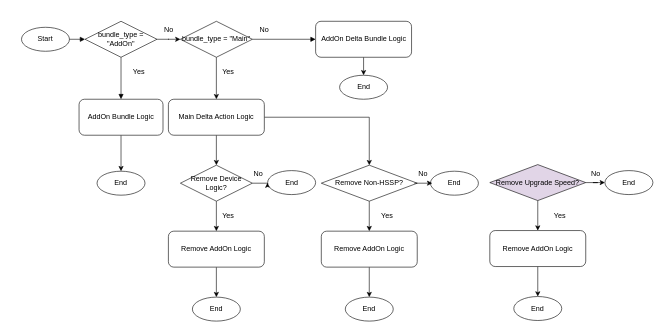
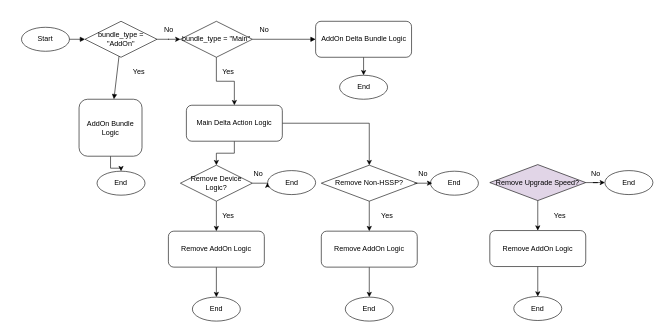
  <mxCell id="0" />
  <mxCell id="1" parent="0" />
  <mxCell id="2" value="Start" style="ellipse;whiteSpace=wrap;html=1;" vertex="1" parent="1"><mxGeometry x="20" y="30" width="80" height="40" as="geometry" /></mxCell>
  <mxCell id="3" value="" style="edgeStyle=orthogonalEdgeStyle;rounded=0;orthogonalLoop=1;jettySize=auto;html=1;" edge="1" parent="1" source="4" target="9"><mxGeometry relative="1" as="geometry" /></mxCell>
  <mxCell id="4" value="bundle_type = &quot;AddOn&quot;" style="rhombus;whiteSpace=wrap;html=1;" vertex="1" parent="1"><mxGeometry x="126" y="20" width="120" height="60" as="geometry" /></mxCell>
  <mxCell id="5" value="" style="edgeStyle=orthogonalEdgeStyle;rounded=0;orthogonalLoop=1;jettySize=auto;html=1;" edge="1" parent="1" source="6" target="7"><mxGeometry relative="1" as="geometry" /></mxCell>
- <mxCell id="6" value="AddOn Bundle Logic" style="rounded=1;whiteSpace=wrap;html=1;" vertex="1" parent="1"><mxGeometry x="116" y="150" width="140" height="60" as="geometry" /></mxCell>
+ <mxCell id="6" value="AddOn Bundle Logic" style="rounded=1;whiteSpace=wrap;html=1;" vertex="1" parent="1"><mxGeometry x="116" y="150" width="105" height="95" as="geometry" /></mxCell>
  <mxCell id="7" value="End" style="ellipse;whiteSpace=wrap;html=1;" vertex="1" parent="1"><mxGeometry x="146" y="270" width="80" height="40" as="geometry" /></mxCell>
  <mxCell id="8" value="" style="edgeStyle=orthogonalEdgeStyle;rounded=0;orthogonalLoop=1;jettySize=auto;html=1;" edge="1" parent="1" source="9" target="15"><mxGeometry relative="1" as="geometry" /></mxCell>
  <mxCell id="9" value="bundle_type = &quot;Main&quot;" style="rhombus;whiteSpace=wrap;html=1;" vertex="1" parent="1"><mxGeometry x="285" y="20" width="120" height="60" as="geometry" /></mxCell>
  <mxCell id="10" style="edgeStyle=orthogonalEdgeStyle;rounded=0;orthogonalLoop=1;jettySize=auto;html=1;exitX=0.5;exitY=1;exitDx=0;exitDy=0;entryX=0.5;entryY=0;entryDx=0;entryDy=0;" edge="1" parent="1" source="11" target="59"><mxGeometry relative="1" as="geometry" /></mxCell>
  <mxCell id="11" value="AddOn Delta Bundle Logic" style="rounded=1;whiteSpace=wrap;html=1;" vertex="1" parent="1"><mxGeometry x="510.5" y="20" width="160" height="60" as="geometry" /></mxCell>
  <mxCell id="12" value="End" style="ellipse;whiteSpace=wrap;html=1;" vertex="1" parent="1"><mxGeometry x="560" y="480" width="80" height="40" as="geometry" /></mxCell>
  <mxCell id="13" value="" style="edgeStyle=orthogonalEdgeStyle;rounded=0;orthogonalLoop=1;jettySize=auto;html=1;" edge="1" parent="1" source="15" target="18"><mxGeometry relative="1" as="geometry" /></mxCell>
  <mxCell id="14" style="edgeStyle=orthogonalEdgeStyle;rounded=0;orthogonalLoop=1;jettySize=auto;html=1;exitX=1;exitY=0.5;exitDx=0;exitDy=0;entryX=0.5;entryY=0;entryDx=0;entryDy=0;" edge="1" parent="1" source="15" target="23"><mxGeometry relative="1" as="geometry" /></mxCell>
- <mxCell id="15" value="Main Delta Action Logic" style="rounded=1;whiteSpace=wrap;html=1;" vertex="1" parent="1"><mxGeometry x="265" y="150" width="160" height="60" as="geometry" /></mxCell>
+ <mxCell id="15" value="Main Delta Action Logic" style="rounded=1;whiteSpace=wrap;html=1;" vertex="1" parent="1"><mxGeometry x="295" y="160" width="160" height="60" as="geometry" /></mxCell>
  <mxCell id="16" value="" style="edgeStyle=orthogonalEdgeStyle;rounded=0;orthogonalLoop=1;jettySize=auto;html=1;" edge="1" parent="1" source="18" target="20"><mxGeometry relative="1" as="geometry" /></mxCell>
  <mxCell id="17" style="edgeStyle=orthogonalEdgeStyle;rounded=0;orthogonalLoop=1;jettySize=auto;html=1;exitX=1;exitY=0.5;exitDx=0;exitDy=0;entryX=0;entryY=0.5;entryDx=0;entryDy=0;" edge="1" parent="1" source="18" target="58"><mxGeometry relative="1" as="geometry" /></mxCell>
  <mxCell id="18" value="Remove Device Logic?" style="rhombus;whiteSpace=wrap;html=1;" vertex="1" parent="1"><mxGeometry x="285" y="260" width="120" height="60" as="geometry" /></mxCell>
  <mxCell id="19" value="" style="edgeStyle=orthogonalEdgeStyle;rounded=0;orthogonalLoop=1;jettySize=auto;html=1;" edge="1" parent="1" source="20" target="21"><mxGeometry relative="1" as="geometry" /></mxCell>
  <mxCell id="20" value="Remove AddOn Logic" style="rounded=1;whiteSpace=wrap;html=1;" vertex="1" parent="1"><mxGeometry x="265" y="370" width="160" height="60" as="geometry" /></mxCell>
  <mxCell id="21" value="End" style="ellipse;whiteSpace=wrap;html=1;" vertex="1" parent="1"><mxGeometry x="305" y="480" width="80" height="40" as="geometry" /></mxCell>
  <mxCell id="22" value="" style="edgeStyle=orthogonalEdgeStyle;rounded=0;orthogonalLoop=1;jettySize=auto;html=1;" edge="1" parent="1" source="23" target="25"><mxGeometry relative="1" as="geometry" /></mxCell>
  <mxCell id="23" value="Remove Non-HSSP?" style="rhombus;whiteSpace=wrap;html=1;" vertex="1" parent="1"><mxGeometry x="520" y="260" width="160" height="60" as="geometry" /></mxCell>
  <mxCell id="24" value="" style="edgeStyle=orthogonalEdgeStyle;rounded=0;orthogonalLoop=1;jettySize=auto;html=1;" edge="1" parent="1" source="25" target="12"><mxGeometry relative="1" as="geometry" /></mxCell>
  <mxCell id="25" value="Remove AddOn Logic" style="rounded=1;whiteSpace=wrap;html=1;" vertex="1" parent="1"><mxGeometry x="520" y="370" width="160" height="60" as="geometry" /></mxCell>
  <mxCell id="26" value="End" style="ellipse;whiteSpace=wrap;html=1;" vertex="1" parent="1"><mxGeometry x="993" y="269" width="80" height="40" as="geometry" /></mxCell>
  <mxCell id="27" style="endArrow=block;" edge="1" parent="1" source="2" target="4"><mxGeometry relative="1" as="geometry" /></mxCell>
  <mxCell id="28" style="endArrow=block;" edge="1" parent="1" source="4" target="6"><mxGeometry relative="1" as="geometry"><mxPoint x="120" y="120" as="offset" /></mxGeometry></mxCell>
  <mxCell id="29" style="endArrow=block;" edge="1" parent="1" source="6" target="7" />
  <mxCell id="30" style="endArrow=block;" edge="1" parent="1" source="4" target="9" />
  <mxCell id="31" style="endArrow=block;" edge="1" parent="1" source="9" target="11"><mxGeometry relative="1" as="geometry"><mxPoint x="640" y="120" as="offset" /></mxGeometry></mxCell>
  <mxCell id="32" style="endArrow=block;" edge="1" parent="1" source="11" target="12" />
  <mxCell id="33" style="endArrow=block;" edge="1" parent="1" source="9" target="15" />
  <mxCell id="34" style="endArrow=block;" edge="1" parent="1" source="15" target="18" />
  <mxCell id="35" style="endArrow=block;" edge="1" parent="1" source="18" target="20" />
  <mxCell id="36" style="endArrow=block;" edge="1" parent="1" source="20" target="21" />
  <mxCell id="37" style="endArrow=block;" edge="1" parent="1" source="15" target="23" />
  <mxCell id="38" style="endArrow=block;" edge="1" parent="1" source="23" target="25" />
  <mxCell id="39" style="endArrow=block;" edge="1" parent="1" source="25" target="26" />
  <mxCell id="40" value="End" style="ellipse;whiteSpace=wrap;html=1;" vertex="1" parent="1"><mxGeometry x="841" y="479" width="80" height="40" as="geometry" /></mxCell>
  <mxCell id="41" value="" style="edgeStyle=orthogonalEdgeStyle;rounded=0;orthogonalLoop=1;jettySize=auto;html=1;" edge="1" parent="1" source="43" target="45"><mxGeometry relative="1" as="geometry" /></mxCell>
  <mxCell id="42" value="" style="edgeStyle=orthogonalEdgeStyle;rounded=0;orthogonalLoop=1;jettySize=auto;html=1;" edge="1" parent="1" source="43" target="26"><mxGeometry relative="1" as="geometry" /></mxCell>
  <mxCell id="43" value="Remove Upgrade Speed?" style="rhombus;whiteSpace=wrap;html=1;fillColor=#e1d5e7;" vertex="1" parent="1"><mxGeometry x="801" y="259" width="160" height="60" as="geometry" /></mxCell>
  <mxCell id="44" value="" style="edgeStyle=orthogonalEdgeStyle;rounded=0;orthogonalLoop=1;jettySize=auto;html=1;" edge="1" parent="1" source="45" target="40"><mxGeometry relative="1" as="geometry" /></mxCell>
  <mxCell id="45" value="Remove AddOn Logic" style="rounded=1;whiteSpace=wrap;html=1;" vertex="1" parent="1"><mxGeometry x="801" y="369" width="160" height="60" as="geometry" /></mxCell>
  <mxCell id="46" value="No" style="text;html=1;align=center;verticalAlign=middle;whiteSpace=wrap;rounded=0;" vertex="1" parent="1"><mxGeometry x="236" y="20" width="60" height="30" as="geometry" /></mxCell>
  <mxCell id="47" value="No" style="text;html=1;align=center;verticalAlign=middle;whiteSpace=wrap;rounded=0;" vertex="1" parent="1"><mxGeometry x="395" y="20" width="60" height="30" as="geometry" /></mxCell>
  <mxCell id="48" value="Yes" style="text;html=1;align=center;verticalAlign=middle;whiteSpace=wrap;rounded=0;" vertex="1" parent="1"><mxGeometry x="335" y="90" width="60" height="30" as="geometry" /></mxCell>
  <mxCell id="49" value="Yes" style="text;html=1;align=center;verticalAlign=middle;whiteSpace=wrap;rounded=0;" vertex="1" parent="1"><mxGeometry x="186" y="90" width="60" height="30" as="geometry" /></mxCell>
  <mxCell id="50" value="No" style="text;html=1;align=center;verticalAlign=middle;whiteSpace=wrap;rounded=0;" vertex="1" parent="1"><mxGeometry x="385" y="259" width="60" height="30" as="geometry" /></mxCell>
  <mxCell id="51" value="Yes" style="text;html=1;align=center;verticalAlign=middle;whiteSpace=wrap;rounded=0;" vertex="1" parent="1"><mxGeometry x="335" y="330" width="60" height="30" as="geometry" /></mxCell>
  <mxCell id="52" value="No" style="text;html=1;align=center;verticalAlign=middle;whiteSpace=wrap;rounded=0;" vertex="1" parent="1"><mxGeometry x="660" y="260" width="60" height="30" as="geometry" /></mxCell>
  <mxCell id="53" value="Yes" style="text;html=1;align=center;verticalAlign=middle;whiteSpace=wrap;rounded=0;" vertex="1" parent="1"><mxGeometry x="600" y="330" width="60" height="30" as="geometry" /></mxCell>
  <mxCell id="54" value="No" style="text;html=1;align=center;verticalAlign=middle;whiteSpace=wrap;rounded=0;" vertex="1" parent="1"><mxGeometry x="948" y="259" width="60" height="30" as="geometry" /></mxCell>
  <mxCell id="55" value="Yes" style="text;html=1;align=center;verticalAlign=middle;whiteSpace=wrap;rounded=0;" vertex="1" parent="1"><mxGeometry x="888" y="329" width="60" height="30" as="geometry" /></mxCell>
  <mxCell id="56" value="End" style="ellipse;whiteSpace=wrap;html=1;" vertex="1" parent="1"><mxGeometry x="702" y="270" width="80" height="40" as="geometry" /></mxCell>
  <mxCell id="57" style="edgeStyle=orthogonalEdgeStyle;rounded=0;orthogonalLoop=1;jettySize=auto;html=1;exitX=0.25;exitY=1;exitDx=0;exitDy=0;entryX=0.75;entryY=1;entryDx=0;entryDy=0;" edge="1" parent="1" source="52" target="52"><mxGeometry relative="1" as="geometry" /></mxCell>
  <mxCell id="58" value="End" style="ellipse;whiteSpace=wrap;html=1;" vertex="1" parent="1"><mxGeometry x="430.5" y="269" width="80" height="40" as="geometry" /></mxCell>
  <mxCell id="59" value="End" style="ellipse;whiteSpace=wrap;html=1;" vertex="1" parent="1"><mxGeometry x="550.5" y="110" width="80" height="40" as="geometry" /></mxCell>
